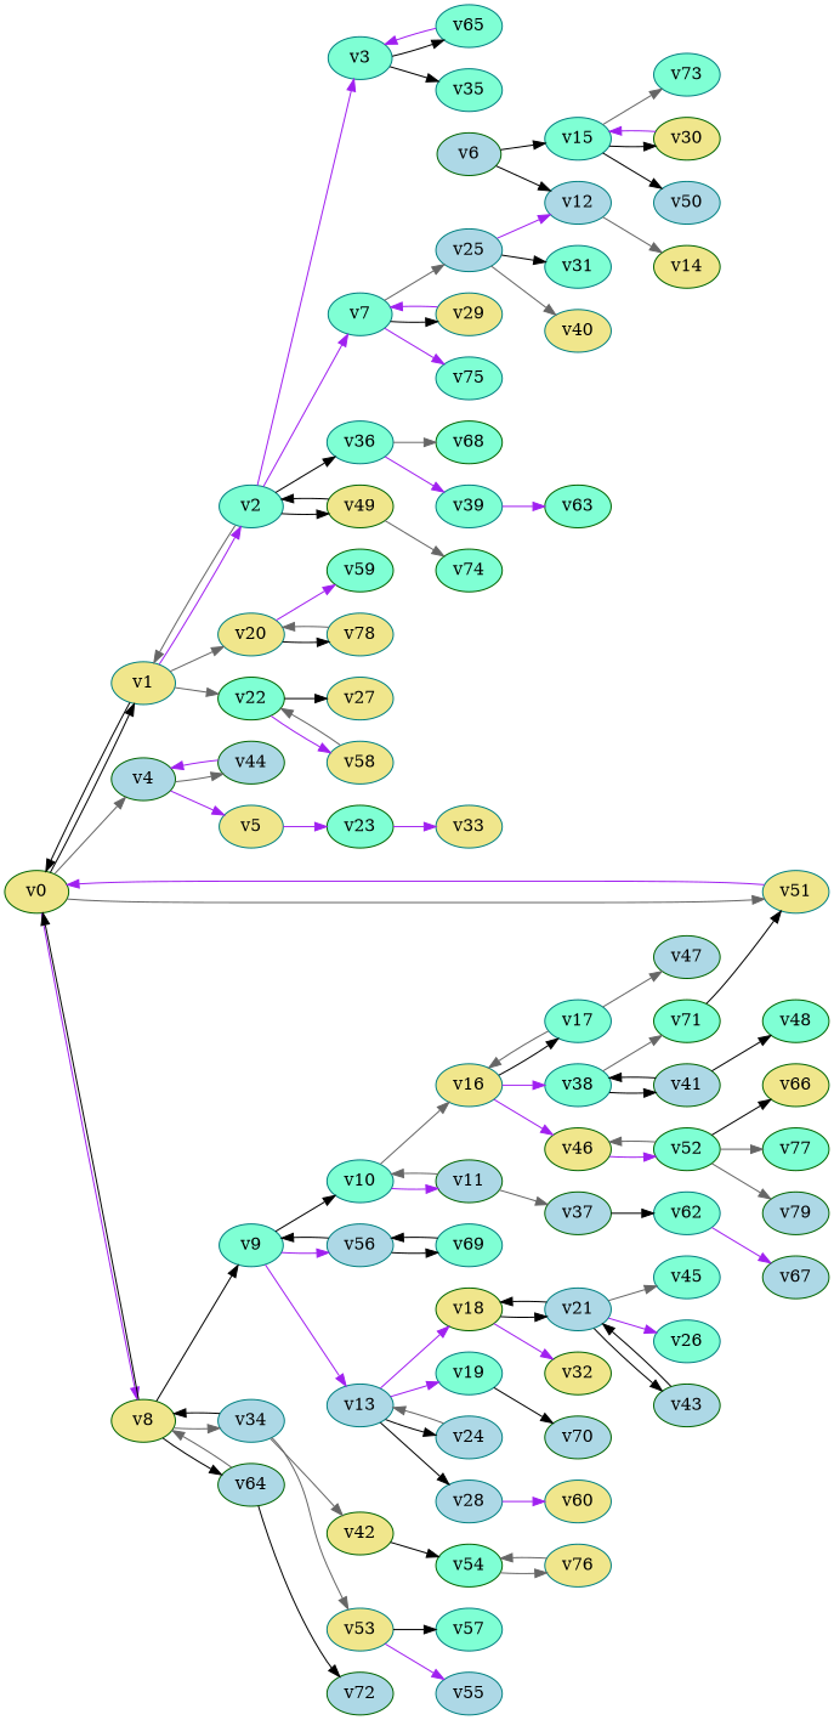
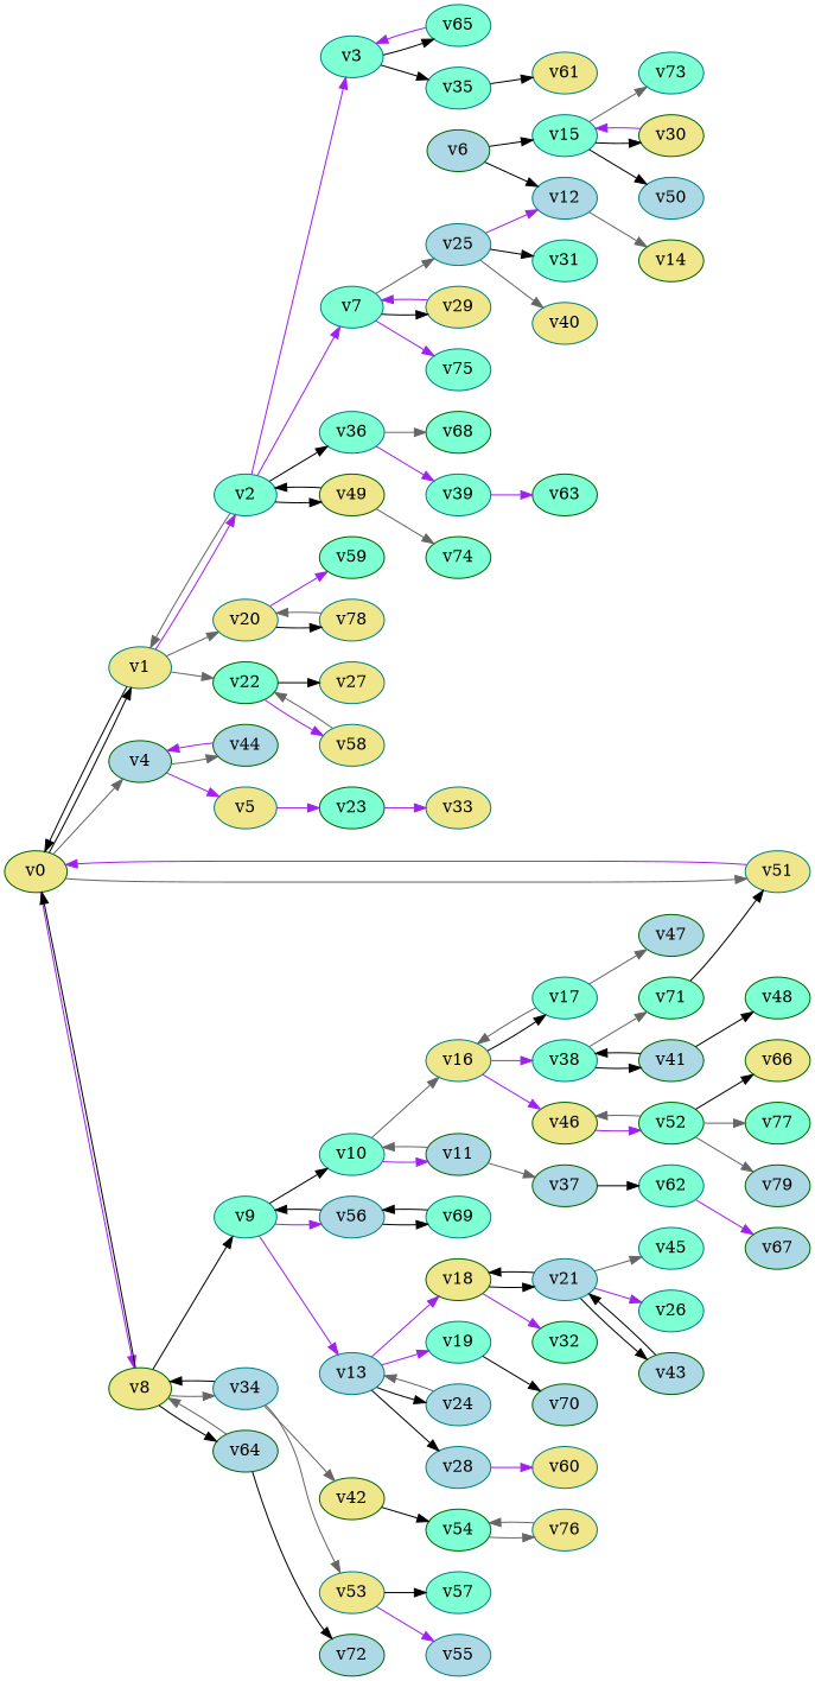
  digraph {
    rankdir=LR
    node [color=teal fillcolor=aquamarine player=0 style=filled weight=5]
    edge [color=black]
    v0 [color=darkgreen fillcolor=khaki weight=6]
    v1 [fillcolor=khaki player=1 weight=14]
    v4 [color=darkgreen fillcolor=lightblue weight=4]
    v8 [color=darkgreen fillcolor=khaki weight=4]
    v51 [fillcolor=khaki player=1 weight=2]
    v2 [weight=9]
    v20 [fillcolor=khaki weight=10]
    v22 [color=darkgreen weight=0]
    v5 [fillcolor=khaki player=1 weight=12]
    v44 [color=darkgreen fillcolor=lightblue weight=3]
    v9 [player=1 weight=8]
    v34 [fillcolor=lightblue weight=11]
    v64 [color=darkgreen fillcolor=lightblue weight=4]
    v3 [player=1 weight=10]
    v7 [player=1 weight=12]
    v36 [weight=10]
    v49 [color=darkgreen fillcolor=khaki player=1 weight=-3]
    v59 [color=darkgreen player=1 weight=8]
    v78 [fillcolor=khaki weight=10]
    v27 [fillcolor=khaki player=1 weight=14]
    v58 [fillcolor=khaki]
    v35 [player=1 weight=12]
    v65 [player=1 weight=11]
    v6 [color=darkgreen fillcolor=lightblue]
    v12 [fillcolor=lightblue weight=4]
    v15 [player=1]
    v25 [fillcolor=lightblue player=1 weight=2]
    v29 [fillcolor=khaki player=1 weight=3]
    v75 [player=1 weight=6]
    v39 [player=1 weight=6]
    v68 [color=darkgreen weight=2]
    v74 [color=darkgreen weight=9]
+   v61 [fillcolor=khaki player=1 weight=9]
    v23 [color=darkgreen player=1 weight=-2]
    v33 [fillcolor=khaki player=1 weight=15]
    v14 [color=darkgreen fillcolor=khaki weight=9]
    v30 [color=darkgreen fillcolor=khaki weight=3]
    v50 [fillcolor=lightblue weight=8]
    v73 [player=1 weight=10]
    v31 [player=1 weight=9]
    v40 [fillcolor=khaki weight=11]
    v10 [weight=13]
    v13 [fillcolor=lightblue player=1 weight=17]
    v56 [fillcolor=lightblue weight=4]
    v42 [color=darkgreen fillcolor=khaki weight=3]
    v53 [fillcolor=khaki player=1 weight=11]
    v72 [color=darkgreen fillcolor=lightblue weight=10]
    v11 [color=darkgreen fillcolor=lightblue player=1 weight=15]
    v16 [fillcolor=khaki weight=6]
    v18 [color=darkgreen fillcolor=khaki]
    v19 [player=1 weight=3]
    v24 [fillcolor=lightblue weight=6]
    v28 [fillcolor=lightblue weight=6]
    v69 [player=1 weight=9]
    v37 [color=darkgreen fillcolor=lightblue player=1 weight=6]
    v17 [player=1 weight=10]
    v38 [weight=7]
    v46 [color=darkgreen fillcolor=khaki weight=7]
    v62 [weight=12]
    v21 [fillcolor=lightblue player=1 weight=-1]
-   v32 [color=darkgreen fillcolor=khaki]
+   v32 [color=darkgreen]
    v70 [color=darkgreen fillcolor=lightblue weight=12]
    v60 [fillcolor=khaki weight=3]
    v47 [color=darkgreen fillcolor=lightblue player=1 weight=-1]
    v41 [color=darkgreen fillcolor=lightblue player=1 weight=12]
    v71 [color=darkgreen player=1 weight=1]
    v52 [color=darkgreen]
    v26 [weight=11]
    v43 [color=darkgreen fillcolor=lightblue player=1 weight=13]
    v45 [player=1 weight=14]
    v54 [color=darkgreen weight=3]
    v55 [fillcolor=lightblue player=1]
    v57 [player=1]
    v63 [color=darkgreen player=1 weight=15]
    v67 [color=darkgreen fillcolor=lightblue player=1 weight=-2]
    v48 [color=darkgreen weight=-3]
    v76 [fillcolor=khaki]
    v66 [color=darkgreen fillcolor=khaki weight=2]
    v77 [color=darkgreen player=1 weight=0]
    v79 [color=darkgreen fillcolor=lightblue player=1 weight=17]
    v0 -> v1
    v0 -> v4 [color=gray40]
    v0 -> v8 [color=purple]
    v0 -> v51 [color=gray40]
    v1 -> v0
    v1 -> v2 [color=purple]
    v1 -> v20 [color=gray40]
    v1 -> v22 [color=gray40]
    v4 -> v5 [color=purple]
    v4 -> v44 [color=gray40]
    v8 -> v0
    v8 -> v9
    v8 -> v34 [color=gray40]
    v8 -> v64
    v51 -> v0 [color=purple]
    v2 -> v1 [color=gray40]
    v2 -> v3 [color=purple]
    v2 -> v7 [color=purple]
    v2 -> v36
    v2 -> v49
    v20 -> v59 [color=purple]
    v20 -> v78
    v22 -> v27
    v22 -> v58 [color=purple]
    v5 -> v23 [color=purple]
    v44 -> v4 [color=purple]
    v9 -> v10
    v9 -> v13 [color=purple]
    v9 -> v56 [color=purple]
    v34 -> v8
    v34 -> v42 [color=gray40]
    v34 -> v53 [color=gray40]
    v64 -> v8 [color=gray40]
    v64 -> v72
    v3 -> v35
    v3 -> v65
    v7 -> v25 [color=gray40]
    v7 -> v29
    v7 -> v75 [color=purple]
    v36 -> v39 [color=purple]
    v36 -> v68 [color=gray40]
    v49 -> v2
    v49 -> v74 [color=gray40]
    v78 -> v20 [color=gray40]
    v58 -> v22 [color=gray40]
+   v35 -> v61
    v65 -> v3 [color=purple]
    v6 -> v12
    v6 -> v15
    v12 -> v14 [color=gray40]
    v15 -> v30
    v15 -> v50
    v15 -> v73 [color=gray40]
    v25 -> v12 [color=purple]
    v25 -> v31
    v25 -> v40 [color=gray40]
    v29 -> v7 [color=purple]
    v39 -> v63 [color=purple]
    v23 -> v33 [color=purple]
    v30 -> v15 [color=purple]
    v10 -> v11 [color=purple]
    v10 -> v16 [color=gray40]
    v13 -> v18 [color=purple]
    v13 -> v19 [color=purple]
    v13 -> v24
    v13 -> v28
    v56 -> v9
    v56 -> v69
    v42 -> v54
    v53 -> v55 [color=purple]
    v53 -> v57
    v11 -> v10 [color=gray40]
    v11 -> v37 [color=gray40]
    v16 -> v17
    v16 -> v38 [color=purple]
    v16 -> v46 [color=purple]
    v18 -> v21
    v18 -> v32 [color=purple]
    v19 -> v70
    v24 -> v13 [color=gray40]
    v28 -> v60 [color=purple]
    v69 -> v56
    v37 -> v62
    v17 -> v16 [color=gray40]
    v17 -> v47 [color=gray40]
    v38 -> v41
    v38 -> v71 [color=gray40]
    v46 -> v52 [color=purple]
    v62 -> v67 [color=purple]
    v21 -> v18
    v21 -> v26 [color=purple]
    v21 -> v43
    v21 -> v45 [color=gray40]
    v41 -> v38
    v41 -> v48
    v71 -> v51
    v52 -> v46 [color=gray40]
    v52 -> v66
    v52 -> v77 [color=gray40]
    v52 -> v79 [color=gray40]
    v43 -> v21
    v54 -> v76 [color=gray40]
    v76 -> v54 [color=gray40]
  }
